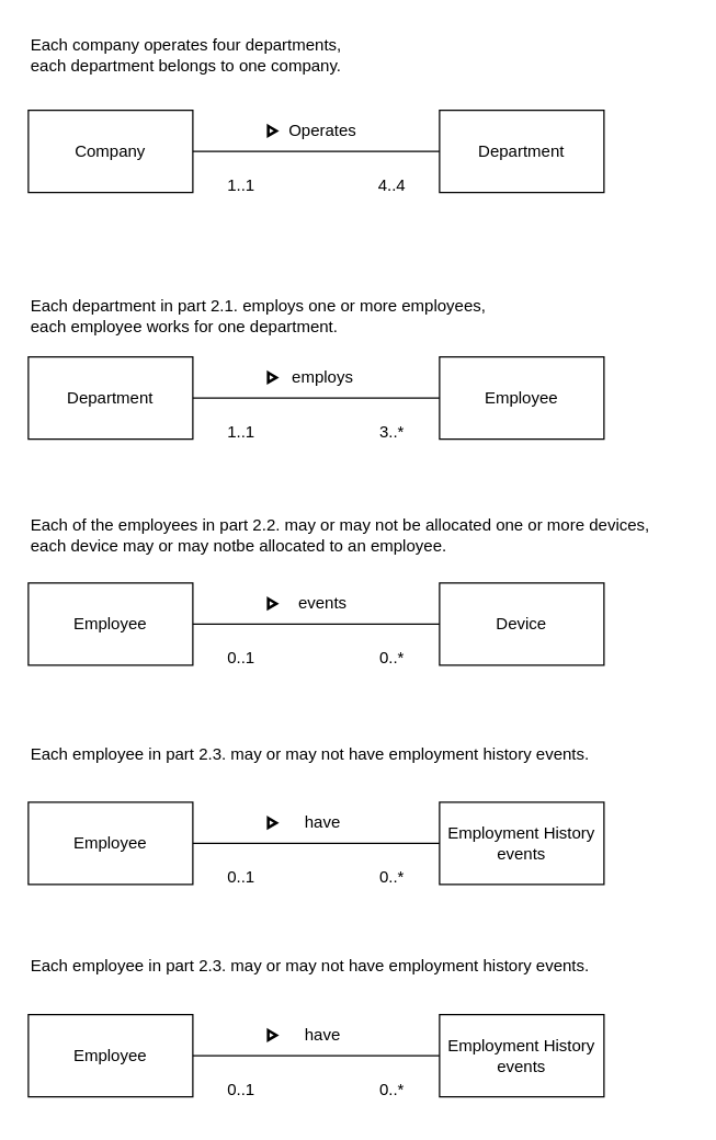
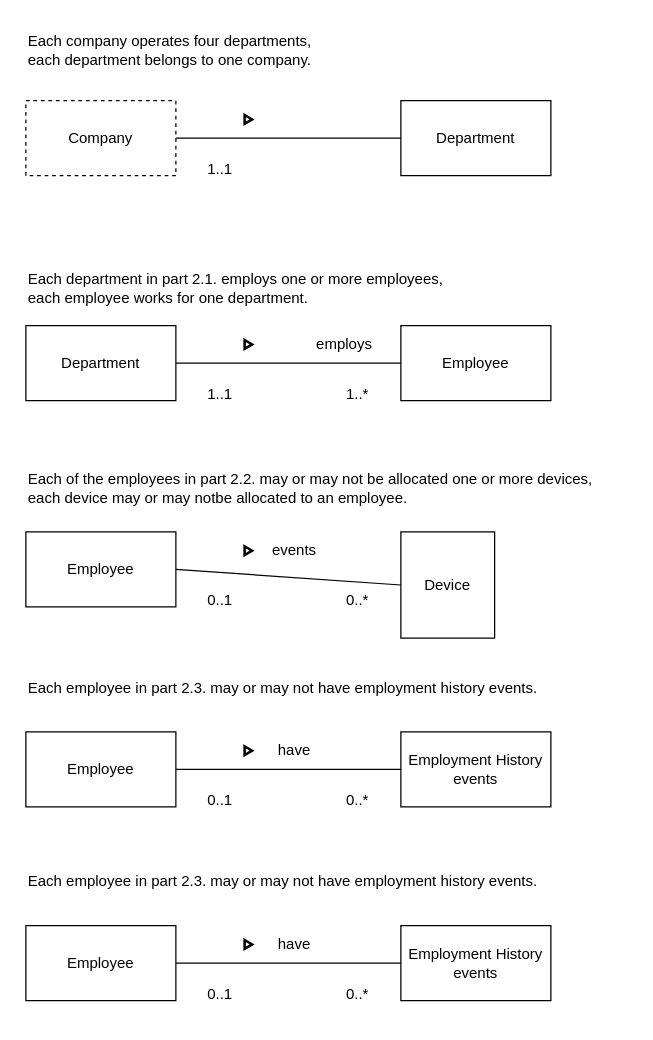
  <mxCell id="0" />
  <mxCell id="1" parent="0" />
- <mxCell id="2" value="Company" style="rounded=0;whiteSpace=wrap;html=1;" vertex="1" parent="1"><mxGeometry x="20" y="80" width="120" height="60" as="geometry" /></mxCell>
+ <mxCell id="2" value="Company" style="rounded=0;whiteSpace=wrap;html=1;dashed=1;" vertex="1" parent="1"><mxGeometry x="20" y="80" width="120" height="60" as="geometry" /></mxCell>
  <mxCell id="3" value="Department" style="rounded=0;whiteSpace=wrap;html=1;" vertex="1" parent="1"><mxGeometry x="320" y="80" width="120" height="60" as="geometry" /></mxCell>
  <mxCell id="4" value="" style="endArrow=none;html=1;rounded=0;exitX=1;exitY=0.5;exitDx=0;exitDy=0;entryX=0;entryY=0.5;entryDx=0;entryDy=0;" edge="1" parent="1" source="2" target="3"><mxGeometry width="50" height="50" relative="1" as="geometry"><mxPoint x="210" y="190" as="sourcePoint" /><mxPoint x="260" y="140" as="targetPoint" /></mxGeometry></mxCell>
- <mxCell id="5" value="4..4" style="text;html=1;align=center;verticalAlign=middle;resizable=0;points=[];autosize=1;strokeColor=none;fillColor=none;" vertex="1" parent="1"><mxGeometry x="265" y="120" width="40" height="30" as="geometry" /></mxCell>
  <mxCell id="6" value="1..1" style="text;html=1;align=center;verticalAlign=middle;resizable=0;points=[];autosize=1;strokeColor=none;fillColor=none;" vertex="1" parent="1"><mxGeometry x="155" y="120" width="40" height="30" as="geometry" /></mxCell>
- <mxCell id="7" value="Operates" style="text;html=1;strokeColor=none;fillColor=none;align=center;verticalAlign=middle;whiteSpace=wrap;rounded=0;" vertex="1" parent="1"><mxGeometry x="205" y="80" width="60" height="30" as="geometry" /></mxCell>
  <mxCell id="8" value="" style="html=1;verticalLabelPosition=bottom;align=center;labelBackgroundColor=#ffffff;verticalAlign=top;strokeWidth=2;strokeColor=#000;shadow=0;dashed=0;shape=mxgraph.ios7.icons.play;" vertex="1" parent="1"><mxGeometry x="195" y="91.5" width="6" height="7" as="geometry" /></mxCell>
  <mxCell id="9" value="&lt;div style=&quot;&quot;&gt;&lt;span style=&quot;background-color: initial;&quot;&gt;Each company operates four departments,&lt;/span&gt;&lt;/div&gt;&lt;div style=&quot;&quot;&gt;&lt;span style=&quot;background-color: initial;&quot;&gt;each department belongs to one company.&lt;/span&gt;&lt;/div&gt;" style="text;html=1;align=left;verticalAlign=middle;resizable=0;points=[];autosize=1;strokeColor=none;fillColor=none;" vertex="1" parent="1"><mxGeometry x="20" y="20" width="250" height="40" as="geometry" /></mxCell>
  <mxCell id="10" value="Department" style="rounded=0;whiteSpace=wrap;html=1;" vertex="1" parent="1"><mxGeometry x="20" y="260" width="120" height="60" as="geometry" /></mxCell>
  <mxCell id="11" value="Employee" style="rounded=0;whiteSpace=wrap;html=1;" vertex="1" parent="1"><mxGeometry x="320" y="260" width="120" height="60" as="geometry" /></mxCell>
  <mxCell id="12" value="" style="endArrow=none;html=1;rounded=0;exitX=1;exitY=0.5;exitDx=0;exitDy=0;entryX=0;entryY=0.5;entryDx=0;entryDy=0;" edge="1" parent="1" source="10" target="11"><mxGeometry width="50" height="50" relative="1" as="geometry"><mxPoint x="210" y="370" as="sourcePoint" /><mxPoint x="260" y="320" as="targetPoint" /></mxGeometry></mxCell>
- <mxCell id="13" value="3..*" style="text;html=1;align=center;verticalAlign=middle;resizable=0;points=[];autosize=1;strokeColor=none;fillColor=none;" vertex="1" parent="1"><mxGeometry x="265" y="300" width="40" height="30" as="geometry" /></mxCell>
+ <mxCell id="13" value="1..*" style="text;html=1;align=center;verticalAlign=middle;resizable=0;points=[];autosize=1;strokeColor=none;fillColor=none;" vertex="1" parent="1"><mxGeometry x="265" y="300" width="40" height="30" as="geometry" /></mxCell>
  <mxCell id="14" value="1..1" style="text;html=1;align=center;verticalAlign=middle;resizable=0;points=[];autosize=1;strokeColor=none;fillColor=none;" vertex="1" parent="1"><mxGeometry x="155" y="300" width="40" height="30" as="geometry" /></mxCell>
- <mxCell id="15" value="employs" style="text;html=1;strokeColor=none;fillColor=none;align=center;verticalAlign=middle;whiteSpace=wrap;rounded=0;" vertex="1" parent="1"><mxGeometry x="205" y="260" width="60" height="30" as="geometry" /></mxCell>
+ <mxCell id="15" value="employs" style="text;html=1;strokeColor=none;fillColor=none;align=center;verticalAlign=middle;whiteSpace=wrap;rounded=0;" vertex="1" parent="1"><mxGeometry x="245" y="260" width="60" height="30" as="geometry" /></mxCell>
  <mxCell id="16" value="" style="html=1;verticalLabelPosition=bottom;align=center;labelBackgroundColor=#ffffff;verticalAlign=top;strokeWidth=2;strokeColor=#000;shadow=0;dashed=0;shape=mxgraph.ios7.icons.play;" vertex="1" parent="1"><mxGeometry x="195" y="271.5" width="6" height="7" as="geometry" /></mxCell>
  <mxCell id="17" value="Each department in part 2.1. employs one or more employees,&lt;br&gt;each employee works for one department." style="text;html=1;align=left;verticalAlign=middle;resizable=0;points=[];autosize=1;strokeColor=none;fillColor=none;" vertex="1" parent="1"><mxGeometry x="20" y="210" width="360" height="40" as="geometry" /></mxCell>
  <mxCell id="18" value="Employee" style="rounded=0;whiteSpace=wrap;html=1;" vertex="1" parent="1"><mxGeometry x="20" y="425" width="120" height="60" as="geometry" /></mxCell>
- <mxCell id="19" value="Device" style="rounded=0;whiteSpace=wrap;html=1;" vertex="1" parent="1"><mxGeometry x="320" y="425" width="120" height="60" as="geometry" /></mxCell>
+ <mxCell id="19" value="Device" style="rounded=0;whiteSpace=wrap;html=1;" vertex="1" parent="1"><mxGeometry x="320" y="425" width="75" height="85" as="geometry" /></mxCell>
  <mxCell id="20" value="" style="endArrow=none;html=1;rounded=0;exitX=1;exitY=0.5;exitDx=0;exitDy=0;entryX=0;entryY=0.5;entryDx=0;entryDy=0;" edge="1" parent="1" source="18" target="19"><mxGeometry width="50" height="50" relative="1" as="geometry"><mxPoint x="210" y="535" as="sourcePoint" /><mxPoint x="260" y="485" as="targetPoint" /></mxGeometry></mxCell>
  <mxCell id="21" value="0..*" style="text;html=1;align=center;verticalAlign=middle;resizable=0;points=[];autosize=1;strokeColor=none;fillColor=none;" vertex="1" parent="1"><mxGeometry x="265" y="465" width="40" height="30" as="geometry" /></mxCell>
  <mxCell id="22" value="0..1" style="text;html=1;align=center;verticalAlign=middle;resizable=0;points=[];autosize=1;strokeColor=none;fillColor=none;" vertex="1" parent="1"><mxGeometry x="155" y="465" width="40" height="30" as="geometry" /></mxCell>
  <mxCell id="23" value="events" style="text;html=1;strokeColor=none;fillColor=none;align=center;verticalAlign=middle;whiteSpace=wrap;rounded=0;" vertex="1" parent="1"><mxGeometry x="205" y="425" width="60" height="30" as="geometry" /></mxCell>
  <mxCell id="24" value="" style="html=1;verticalLabelPosition=bottom;align=center;labelBackgroundColor=#ffffff;verticalAlign=top;strokeWidth=2;strokeColor=#000;shadow=0;dashed=0;shape=mxgraph.ios7.icons.play;" vertex="1" parent="1"><mxGeometry x="195" y="436.5" width="6" height="7" as="geometry" /></mxCell>
  <mxCell id="25" value="Each of the employees in part 2.2. may or may not be allocated one or more devices,&lt;br&gt;each device may or may notbe allocated to an employee." style="text;html=1;align=left;verticalAlign=middle;resizable=0;points=[];autosize=1;strokeColor=none;fillColor=none;" vertex="1" parent="1"><mxGeometry x="20" y="370" width="480" height="40" as="geometry" /></mxCell>
  <mxCell id="26" value="Employee" style="rounded=0;whiteSpace=wrap;html=1;" vertex="1" parent="1"><mxGeometry x="20" y="585" width="120" height="60" as="geometry" /></mxCell>
  <mxCell id="27" value="Employment History events" style="rounded=0;whiteSpace=wrap;html=1;" vertex="1" parent="1"><mxGeometry x="320" y="585" width="120" height="60" as="geometry" /></mxCell>
  <mxCell id="28" value="" style="endArrow=none;html=1;rounded=0;exitX=1;exitY=0.5;exitDx=0;exitDy=0;entryX=0;entryY=0.5;entryDx=0;entryDy=0;" edge="1" parent="1" source="26" target="27"><mxGeometry width="50" height="50" relative="1" as="geometry"><mxPoint x="210" y="695" as="sourcePoint" /><mxPoint x="260" y="645" as="targetPoint" /></mxGeometry></mxCell>
  <mxCell id="29" value="0..*" style="text;html=1;align=center;verticalAlign=middle;resizable=0;points=[];autosize=1;strokeColor=none;fillColor=none;" vertex="1" parent="1"><mxGeometry x="265" y="625" width="40" height="30" as="geometry" /></mxCell>
  <mxCell id="30" value="0..1" style="text;html=1;align=center;verticalAlign=middle;resizable=0;points=[];autosize=1;strokeColor=none;fillColor=none;" vertex="1" parent="1"><mxGeometry x="155" y="625" width="40" height="30" as="geometry" /></mxCell>
  <mxCell id="31" value="have" style="text;html=1;strokeColor=none;fillColor=none;align=center;verticalAlign=middle;whiteSpace=wrap;rounded=0;" vertex="1" parent="1"><mxGeometry x="205" y="585" width="60" height="30" as="geometry" /></mxCell>
  <mxCell id="32" value="" style="html=1;verticalLabelPosition=bottom;align=center;labelBackgroundColor=#ffffff;verticalAlign=top;strokeWidth=2;strokeColor=#000;shadow=0;dashed=0;shape=mxgraph.ios7.icons.play;" vertex="1" parent="1"><mxGeometry x="195" y="596.5" width="6" height="7" as="geometry" /></mxCell>
  <mxCell id="33" value="Each employee in part 2.3. may or may not have employment history events.&amp;nbsp;" style="text;html=1;align=left;verticalAlign=middle;resizable=0;points=[];autosize=1;strokeColor=none;fillColor=none;" vertex="1" parent="1"><mxGeometry x="20" y="535" width="430" height="30" as="geometry" /></mxCell>
  <mxCell id="34" value="Employee" style="rounded=0;whiteSpace=wrap;html=1;" vertex="1" parent="1"><mxGeometry x="20" y="740" width="120" height="60" as="geometry" /></mxCell>
  <mxCell id="35" value="Employment History events" style="rounded=0;whiteSpace=wrap;html=1;" vertex="1" parent="1"><mxGeometry x="320" y="740" width="120" height="60" as="geometry" /></mxCell>
  <mxCell id="36" value="" style="endArrow=none;html=1;rounded=0;exitX=1;exitY=0.5;exitDx=0;exitDy=0;entryX=0;entryY=0.5;entryDx=0;entryDy=0;" edge="1" parent="1" source="34" target="35"><mxGeometry width="50" height="50" relative="1" as="geometry"><mxPoint x="210" y="850" as="sourcePoint" /><mxPoint x="260" y="800" as="targetPoint" /></mxGeometry></mxCell>
  <mxCell id="37" value="0..*" style="text;html=1;align=center;verticalAlign=middle;resizable=0;points=[];autosize=1;strokeColor=none;fillColor=none;" vertex="1" parent="1"><mxGeometry x="265" y="780" width="40" height="30" as="geometry" /></mxCell>
  <mxCell id="38" value="0..1" style="text;html=1;align=center;verticalAlign=middle;resizable=0;points=[];autosize=1;strokeColor=none;fillColor=none;" vertex="1" parent="1"><mxGeometry x="155" y="780" width="40" height="30" as="geometry" /></mxCell>
  <mxCell id="39" value="have" style="text;html=1;strokeColor=none;fillColor=none;align=center;verticalAlign=middle;whiteSpace=wrap;rounded=0;" vertex="1" parent="1"><mxGeometry x="205" y="740" width="60" height="30" as="geometry" /></mxCell>
  <mxCell id="40" value="" style="html=1;verticalLabelPosition=bottom;align=center;labelBackgroundColor=#ffffff;verticalAlign=top;strokeWidth=2;strokeColor=#000;shadow=0;dashed=0;shape=mxgraph.ios7.icons.play;" vertex="1" parent="1"><mxGeometry x="195" y="751.5" width="6" height="7" as="geometry" /></mxCell>
  <mxCell id="41" value="Each employee in part 2.3. may or may not have employment history events.&amp;nbsp;" style="text;html=1;align=left;verticalAlign=middle;resizable=0;points=[];autosize=1;strokeColor=none;fillColor=none;" vertex="1" parent="1"><mxGeometry x="20" y="690" width="430" height="30" as="geometry" /></mxCell>
